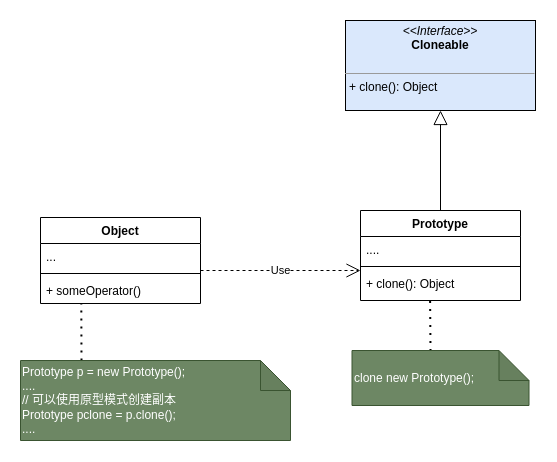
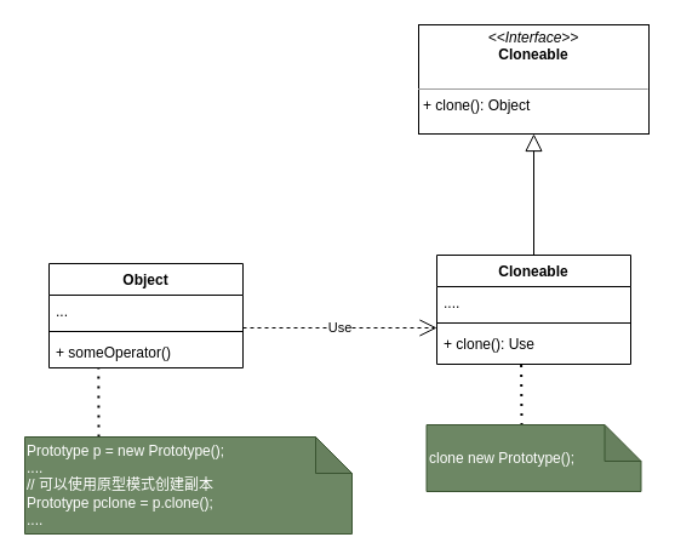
  <mxCell id="0" />
  <mxCell id="1" parent="0" />
  <mxCell id="2" value="Object" style="swimlane;fontStyle=1;align=center;verticalAlign=top;childLayout=stackLayout;horizontal=1;startSize=26;horizontalStack=0;resizeParent=1;resizeParentMax=0;resizeLast=0;collapsible=1;marginBottom=0;" vertex="1" parent="1"><mxGeometry x="40" y="217" width="160" height="86" as="geometry" /></mxCell>
  <mxCell id="3" value="..." style="text;strokeColor=none;fillColor=none;align=left;verticalAlign=top;spacingLeft=4;spacingRight=4;overflow=hidden;rotatable=0;points=[[0,0.5],[1,0.5]];portConstraint=eastwest;" vertex="1" parent="2"><mxGeometry y="26" width="160" height="26" as="geometry" /></mxCell>
  <mxCell id="4" value="" style="line;strokeWidth=1;fillColor=none;align=left;verticalAlign=middle;spacingTop=-1;spacingLeft=3;spacingRight=3;rotatable=0;labelPosition=right;points=[];portConstraint=eastwest;strokeColor=inherit;" vertex="1" parent="2"><mxGeometry y="52" width="160" height="8" as="geometry" /></mxCell>
  <mxCell id="5" value="+ someOperator()" style="text;strokeColor=none;fillColor=none;align=left;verticalAlign=top;spacingLeft=4;spacingRight=4;overflow=hidden;rotatable=0;points=[[0,0.5],[1,0.5]];portConstraint=eastwest;" vertex="1" parent="2"><mxGeometry y="60" width="160" height="26" as="geometry" /></mxCell>
- <mxCell id="6" value="Prototype" style="swimlane;fontStyle=1;align=center;verticalAlign=top;childLayout=stackLayout;horizontal=1;startSize=26;horizontalStack=0;resizeParent=1;resizeParentMax=0;resizeLast=0;collapsible=1;marginBottom=0;" vertex="1" parent="1"><mxGeometry x="360" y="210" width="160" height="90" as="geometry" /></mxCell>
+ <mxCell id="6" value="Cloneable" style="swimlane;fontStyle=1;align=center;verticalAlign=top;childLayout=stackLayout;horizontal=1;startSize=26;horizontalStack=0;resizeParent=1;resizeParentMax=0;resizeLast=0;collapsible=1;marginBottom=0;" vertex="1" parent="1"><mxGeometry x="360" y="210" width="160" height="90" as="geometry" /></mxCell>
  <mxCell id="7" value="...." style="text;strokeColor=none;fillColor=none;align=left;verticalAlign=top;spacingLeft=4;spacingRight=4;overflow=hidden;rotatable=0;points=[[0,0.5],[1,0.5]];portConstraint=eastwest;fontStyle=0" vertex="1" parent="6"><mxGeometry y="26" width="160" height="26" as="geometry" /></mxCell>
  <mxCell id="8" value="" style="line;strokeWidth=1;fillColor=none;align=left;verticalAlign=middle;spacingTop=-1;spacingLeft=3;spacingRight=3;rotatable=0;labelPosition=right;points=[];portConstraint=eastwest;strokeColor=inherit;" vertex="1" parent="6"><mxGeometry y="52" width="160" height="8" as="geometry" /></mxCell>
- <mxCell id="9" value="+ clone(): Object" style="text;strokeColor=none;fillColor=none;align=left;verticalAlign=top;spacingLeft=4;spacingRight=4;overflow=hidden;rotatable=0;points=[[0,0.5],[1,0.5]];portConstraint=eastwest;fontStyle=0" vertex="1" parent="6"><mxGeometry y="60" width="160" height="30" as="geometry" /></mxCell>
+ <mxCell id="9" value="+ clone(): Use" style="text;strokeColor=none;fillColor=none;align=left;verticalAlign=top;spacingLeft=4;spacingRight=4;overflow=hidden;rotatable=0;points=[[0,0.5],[1,0.5]];portConstraint=eastwest;fontStyle=0" vertex="1" parent="6"><mxGeometry y="60" width="160" height="30" as="geometry" /></mxCell>
  <mxCell id="10" value="Use" style="endArrow=open;endSize=12;dashed=1;html=1;rounded=0;" edge="1" parent="1"><mxGeometry width="160" relative="1" as="geometry"><mxPoint x="200" y="270" as="sourcePoint" /><mxPoint x="360" y="270" as="targetPoint" /></mxGeometry></mxCell>
- <mxCell id="11" value="&lt;p style=&quot;margin:0px;margin-top:4px;text-align:center;&quot;&gt;&lt;i&gt;&amp;lt;&amp;lt;Interface&amp;gt;&amp;gt;&lt;/i&gt;&lt;br&gt;&lt;b&gt;Cloneable&lt;/b&gt;&lt;/p&gt;&lt;br&gt;&lt;hr size=&quot;1&quot;&gt;&lt;p style=&quot;margin:0px;margin-left:4px;&quot;&gt;+ clone(): Object&lt;br&gt;&lt;/p&gt;" style="verticalAlign=top;align=left;overflow=fill;fontSize=12;fontFamily=Helvetica;html=1;fillColor=#dae8fc;" vertex="1" parent="1"><mxGeometry x="345" y="20" width="190" height="90" as="geometry" /></mxCell>
+ <mxCell id="11" value="&lt;p style=&quot;margin:0px;margin-top:4px;text-align:center;&quot;&gt;&lt;i&gt;&amp;lt;&amp;lt;Interface&amp;gt;&amp;gt;&lt;/i&gt;&lt;br&gt;&lt;b&gt;Cloneable&lt;/b&gt;&lt;/p&gt;&lt;br&gt;&lt;hr size=&quot;1&quot;&gt;&lt;p style=&quot;margin:0px;margin-left:4px;&quot;&gt;+ clone(): Object&lt;br&gt;&lt;/p&gt;" style="verticalAlign=top;align=left;overflow=fill;fontSize=12;fontFamily=Helvetica;html=1;" vertex="1" parent="1"><mxGeometry x="345" y="20" width="190" height="90" as="geometry" /></mxCell>
  <mxCell id="12" value="" style="endArrow=block;dashed=0;endFill=0;endSize=12;html=1;rounded=0;exitX=0.5;exitY=0;exitDx=0;exitDy=0;entryX=0.5;entryY=1;entryDx=0;entryDy=0;" edge="1" parent="1" source="6" target="11"><mxGeometry width="160" relative="1" as="geometry"><mxPoint x="390" y="160" as="sourcePoint" /><mxPoint x="550" y="160" as="targetPoint" /></mxGeometry></mxCell>
  <mxCell id="13" value="" style="endArrow=none;dashed=1;html=1;dashPattern=1 3;strokeWidth=2;rounded=0;entryX=0.435;entryY=1.007;entryDx=0;entryDy=0;entryPerimeter=0;exitX=0.469;exitY=0.011;exitDx=0;exitDy=0;exitPerimeter=0;" edge="1" parent="1" target="9"><mxGeometry width="50" height="50" relative="1" as="geometry"><mxPoint x="430.013" y="350.605" as="sourcePoint" /><mxPoint x="360" y="315" as="targetPoint" /></mxGeometry></mxCell>
  <mxCell id="14" value="" style="endArrow=none;dashed=1;html=1;dashPattern=1 3;strokeWidth=2;rounded=0;entryX=0.255;entryY=0.985;entryDx=0;entryDy=0;entryPerimeter=0;" edge="1" parent="1" target="5"><mxGeometry width="50" height="50" relative="1" as="geometry"><mxPoint x="81" y="360" as="sourcePoint" /><mxPoint x="130" y="330" as="targetPoint" /></mxGeometry></mxCell>
  <mxCell id="15" value="Prototype p = new Prototype();&lt;br&gt;....&lt;br&gt;// 可以使用原型模式创建副本&lt;br&gt;Prototype pclone = p.clone();&lt;br&gt;...." style="shape=note;whiteSpace=wrap;html=1;backgroundOutline=1;darkOpacity=0.05;align=left;fillColor=#6d8764;fontColor=#ffffff;strokeColor=#3A5431;" vertex="1" parent="1"><mxGeometry x="20" y="360" width="270" height="80" as="geometry" /></mxCell>
  <mxCell id="16" value="clone new Prototype();" style="shape=note;whiteSpace=wrap;html=1;backgroundOutline=1;darkOpacity=0.05;align=left;fillColor=#6d8764;fontColor=#ffffff;strokeColor=#3A5431;" vertex="1" parent="1"><mxGeometry x="351.5" y="350" width="177" height="55" as="geometry" /></mxCell>
